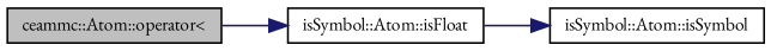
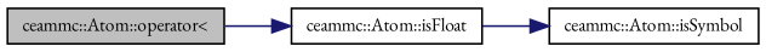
  digraph {
    fontname="EB Garamond"
    rankdir=LR
    node [color=black fillcolor=white fontname="EB Garamond" fontsize=10 shape=record style=filled]
    edge [color=midnightblue fontname="EB Garamond" fontsize=10 labelfontname=Helvetica labelfontsize=10 style=solid]
    n1 [fillcolor=grey75 fontcolor=black height=0.2 label="ceammc::Atom::operator\<" width=0.4]
-   n2 [height=0.2 label="isSymbol::Atom::isFloat" width=0.4]
-   n3 [height=0.2 label="isSymbol::Atom::isSymbol" width=0.4]
+   n2 [height=0.2 label="ceammc::Atom::isFloat" width=0.4]
+   n3 [height=0.2 label="ceammc::Atom::isSymbol" width=0.4]
    n1 -> n2
    n2 -> n3
  }
